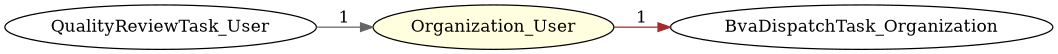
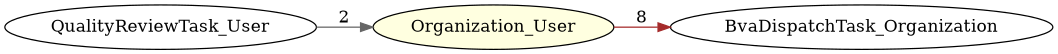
  digraph {
    rankdir=LR
    node [fillcolor=white style=filled]
    edge [style=solid]
    n1 [fillcolor=lightyellow label=Organization_User]
    BvaDispatchTask_Organization
    QualityReviewTask_User
-   n1 -> BvaDispatchTask_Organization [color=brown label=1]
-   QualityReviewTask_User -> n1 [color=gray40 label=1]
+   n1 -> BvaDispatchTask_Organization [color=brown label=8]
+   QualityReviewTask_User -> n1 [color=gray40 label=2]
  }
